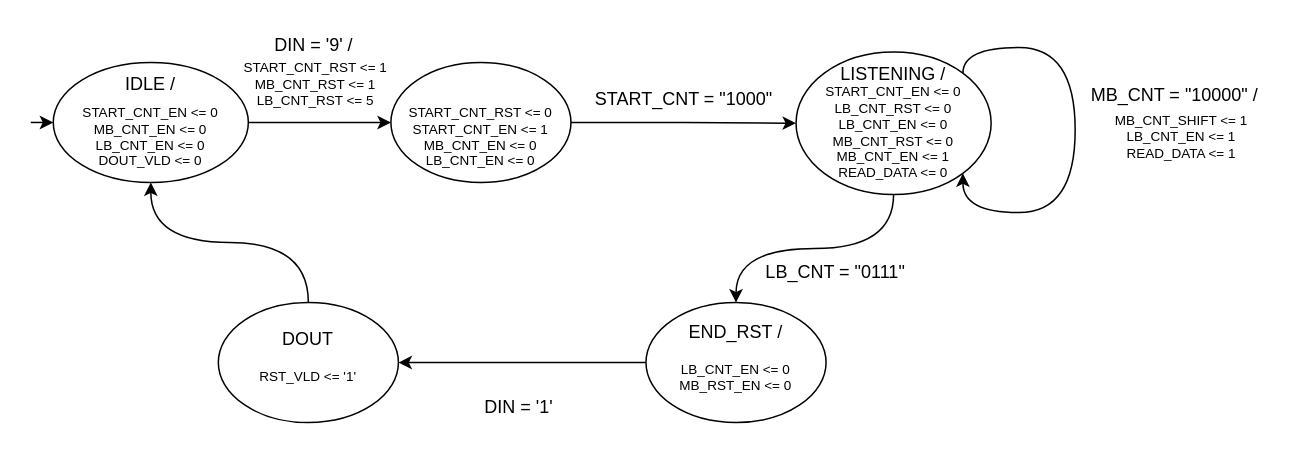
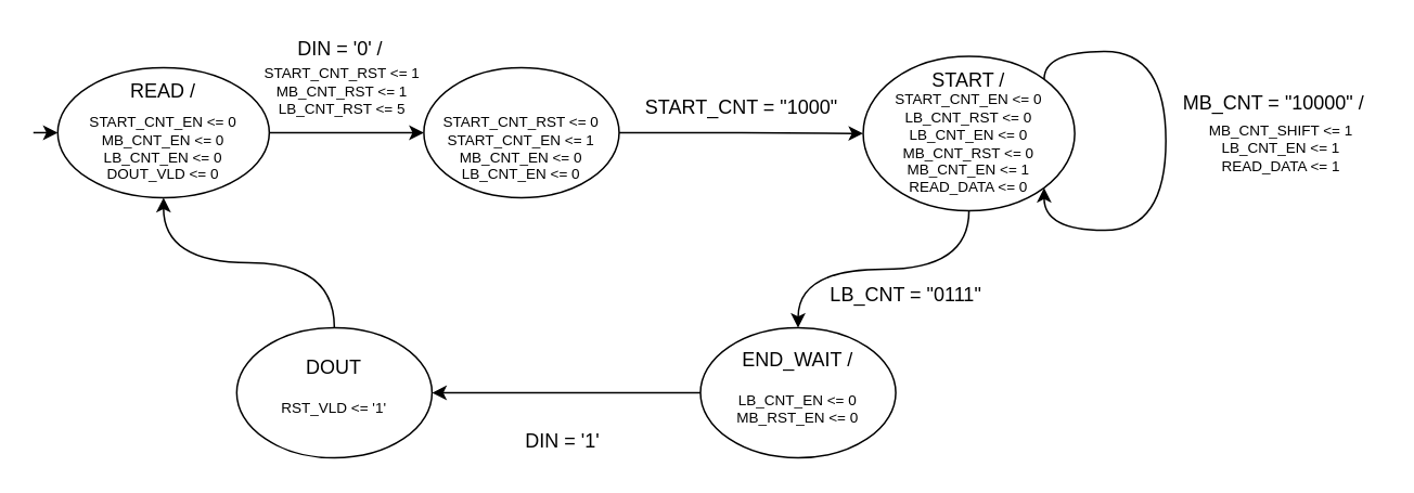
  <mxCell id="0" />
  <mxCell id="1" parent="0" />
  <mxCell id="2" style="edgeStyle=orthogonalEdgeStyle;rounded=0;orthogonalLoop=1;jettySize=auto;html=1;exitX=1;exitY=0.5;exitDx=0;exitDy=0;entryX=0;entryY=0.5;entryDx=0;entryDy=0;fontSize=9;" parent="1" source="4" target="8" edge="1"><mxGeometry relative="1" as="geometry" /></mxCell>
  <mxCell id="3" style="edgeStyle=orthogonalEdgeStyle;curved=1;rounded=0;orthogonalLoop=1;jettySize=auto;html=1;exitX=0;exitY=0.5;exitDx=0;exitDy=0;fontFamily=Helvetica;fontSize=12;fontColor=default;startArrow=classic;startFill=1;endArrow=none;endFill=0;" parent="1" source="4" edge="1"><mxGeometry relative="1" as="geometry"><mxPoint y="81.286" as="targetPoint" x="20" /></mxGeometry></mxCell>
  <mxCell id="4" value="" style="ellipse;whiteSpace=wrap;html=1;" parent="1" vertex="1"><mxGeometry x="35" y="41" width="130" height="80" as="geometry" /></mxCell>
- <mxCell id="5" value="IDLE /" style="text;html=1;strokeColor=none;fillColor=none;align=center;verticalAlign=middle;whiteSpace=wrap;rounded=0;" parent="1" vertex="1"><mxGeometry x="70" y="41" width="60" height="30" as="geometry" /></mxCell>
+ <mxCell id="5" value="READ /" style="text;html=1;strokeColor=none;fillColor=none;align=center;verticalAlign=middle;whiteSpace=wrap;rounded=0;" parent="1" vertex="1"><mxGeometry x="70" y="41" width="60" height="30" as="geometry" /></mxCell>
  <mxCell id="6" value="START_CNT_EN &amp;lt;= 0&lt;br&gt;MB_CNT_EN &amp;lt;= 0&lt;br&gt;LB_CNT_EN &amp;lt;= 0&lt;br&gt;DOUT_VLD &amp;lt;= 0" style="text;html=1;strokeColor=none;fillColor=none;align=center;verticalAlign=middle;whiteSpace=wrap;rounded=0;fontSize=9;" parent="1" vertex="1"><mxGeometry x="45" y="51" width="110" height="80" as="geometry" /></mxCell>
  <mxCell id="7" style="edgeStyle=orthogonalEdgeStyle;rounded=0;orthogonalLoop=1;jettySize=auto;html=1;exitX=1;exitY=0.5;exitDx=0;exitDy=0;entryX=0;entryY=0.5;entryDx=0;entryDy=0;fontSize=9;" parent="1" source="8" target="13" edge="1"><mxGeometry relative="1" as="geometry" /></mxCell>
  <mxCell id="8" value="" style="ellipse;whiteSpace=wrap;html=1;" parent="1" vertex="1"><mxGeometry x="260" y="41" width="120" height="80" as="geometry" /></mxCell>
  <mxCell id="9" value="START_CNT_RST &amp;lt;= 0&lt;br&gt;START_CNT_EN &amp;lt;= 1&lt;br&gt;MB_CNT_EN &amp;lt;= 0&lt;br&gt;LB_CNT_EN &amp;lt;= 0" style="text;html=1;strokeColor=none;fillColor=none;align=center;verticalAlign=middle;whiteSpace=wrap;rounded=0;fontSize=9;" parent="1" vertex="1"><mxGeometry x="265" y="71" width="110" height="40" as="geometry" /></mxCell>
- <mxCell id="10" value="DIN = '9' /&amp;nbsp;&lt;br&gt;" style="text;html=1;align=center;verticalAlign=middle;resizable=0;points=[];autosize=1;strokeColor=none;fillColor=none;fontSize=12;" parent="1" vertex="1"><mxGeometry x="175" y="20" width="70" height="20" as="geometry" /></mxCell>
+ <mxCell id="10" value="DIN = '0' /&amp;nbsp;&lt;br&gt;" style="text;html=1;align=center;verticalAlign=middle;resizable=0;points=[];autosize=1;strokeColor=none;fillColor=none;fontSize=12;" parent="1" vertex="1"><mxGeometry x="175" y="20" width="70" height="20" as="geometry" /></mxCell>
  <mxCell id="11" style="edgeStyle=orthogonalEdgeStyle;rounded=0;orthogonalLoop=1;jettySize=auto;html=1;exitX=1;exitY=0;exitDx=0;exitDy=0;entryX=1;entryY=1;entryDx=0;entryDy=0;fontSize=9;curved=1;" parent="1" source="13" target="13" edge="1"><mxGeometry relative="1" as="geometry"><Array as="points"><mxPoint x="641" y="31" /><mxPoint x="716" y="31" /><mxPoint x="716" y="141" /><mxPoint x="641" y="141" /></Array><mxPoint x="737.574" y="52.716" as="targetPoint" /></mxGeometry></mxCell>
  <mxCell id="12" style="edgeStyle=orthogonalEdgeStyle;curved=1;rounded=0;orthogonalLoop=1;jettySize=auto;html=1;exitX=0.5;exitY=1;exitDx=0;exitDy=0;entryX=0.5;entryY=0;entryDx=0;entryDy=0;fontFamily=Helvetica;fontSize=12;fontColor=default;" parent="1" source="13" target="18" edge="1"><mxGeometry relative="1" as="geometry" /></mxCell>
  <mxCell id="13" value="" style="ellipse;whiteSpace=wrap;html=1;" parent="1" vertex="1"><mxGeometry x="530" y="34" width="130" height="95" as="geometry" /></mxCell>
- <mxCell id="14" value="LISTENING /" style="text;html=1;strokeColor=none;fillColor=none;align=center;verticalAlign=middle;whiteSpace=wrap;rounded=0;" parent="1" vertex="1"><mxGeometry x="555" y="34" width="80" height="30" as="geometry" /></mxCell>
+ <mxCell id="14" value="START /" style="text;html=1;strokeColor=none;fillColor=none;align=center;verticalAlign=middle;whiteSpace=wrap;rounded=0;" parent="1" vertex="1"><mxGeometry x="555" y="34" width="80" height="30" as="geometry" /></mxCell>
  <mxCell id="15" value="START_CNT_EN &amp;lt;= 0&lt;br&gt;LB_CNT_RST &amp;lt;= 0&lt;br&gt;LB_CNT_EN &amp;lt;= 0&lt;br&gt;MB_CNT_RST &amp;lt;= 0&lt;br&gt;MB_CNT_EN &amp;lt;= 1&lt;br&gt;READ_DATA &amp;lt;= 0" style="text;html=1;strokeColor=none;fillColor=none;align=center;verticalAlign=middle;whiteSpace=wrap;rounded=0;fontSize=9;" parent="1" vertex="1"><mxGeometry x="540" y="53" width="110" height="70" as="geometry" /></mxCell>
  <mxCell id="16" value="MB_CNT = &quot;10000&quot; /" style="text;html=1;align=center;verticalAlign=middle;resizable=0;points=[];autosize=1;strokeColor=none;fillColor=none;fontSize=12;" parent="1" vertex="1"><mxGeometry x="717" y="53" width="130" height="20" as="geometry" /></mxCell>
  <mxCell id="17" style="edgeStyle=orthogonalEdgeStyle;curved=1;rounded=0;orthogonalLoop=1;jettySize=auto;html=1;exitX=0;exitY=0.5;exitDx=0;exitDy=0;entryX=1;entryY=0.5;entryDx=0;entryDy=0;fontFamily=Helvetica;fontSize=12;fontColor=default;" parent="1" source="18" target="21" edge="1"><mxGeometry relative="1" as="geometry" /></mxCell>
  <mxCell id="18" value="" style="ellipse;whiteSpace=wrap;html=1;" parent="1" vertex="1"><mxGeometry x="430" y="201" width="120" height="80" as="geometry" /></mxCell>
- <mxCell id="19" value="END_RST /" style="text;html=1;strokeColor=none;fillColor=none;align=center;verticalAlign=middle;whiteSpace=wrap;rounded=0;" parent="1" vertex="1"><mxGeometry x="450" y="206" width="80" height="30" as="geometry" /></mxCell>
+ <mxCell id="19" value="END_WAIT /" style="text;html=1;strokeColor=none;fillColor=none;align=center;verticalAlign=middle;whiteSpace=wrap;rounded=0;" parent="1" vertex="1"><mxGeometry x="450" y="206" width="80" height="30" as="geometry" /></mxCell>
  <mxCell id="20" style="edgeStyle=orthogonalEdgeStyle;curved=1;rounded=0;orthogonalLoop=1;jettySize=auto;html=1;exitX=0.5;exitY=0;exitDx=0;exitDy=0;entryX=0.5;entryY=1;entryDx=0;entryDy=0;fontFamily=Helvetica;fontSize=12;fontColor=default;" parent="1" source="21" target="4" edge="1"><mxGeometry relative="1" as="geometry" /></mxCell>
  <mxCell id="21" value="" style="ellipse;whiteSpace=wrap;html=1;" parent="1" vertex="1"><mxGeometry x="145" y="201" width="120" height="80" as="geometry" /></mxCell>
  <mxCell id="22" value="DOUT" style="text;html=1;strokeColor=none;fillColor=none;align=center;verticalAlign=middle;whiteSpace=wrap;rounded=0;" parent="1" vertex="1"><mxGeometry x="165" y="211" width="80" height="30" as="geometry" /></mxCell>
  <mxCell id="23" value="RST_VLD &amp;lt;= '1'" style="text;html=1;strokeColor=none;fillColor=none;align=center;verticalAlign=middle;whiteSpace=wrap;rounded=0;fontSize=9;" parent="1" vertex="1"><mxGeometry x="150" y="231" width="110" height="40" as="geometry" /></mxCell>
  <mxCell id="24" value="LB_CNT = &quot;0111&quot;" style="text;html=1;align=center;verticalAlign=middle;resizable=0;points=[];autosize=1;strokeColor=none;fillColor=none;fontSize=12;fontFamily=Helvetica;fontColor=default;" parent="1" vertex="1"><mxGeometry x="504" y="172" width="103" height="18" as="geometry" /></mxCell>
  <mxCell id="25" value="START_CNT = &quot;1000&quot;" style="text;html=1;align=center;verticalAlign=middle;resizable=0;points=[];autosize=1;strokeColor=none;fillColor=none;fontSize=12;fontFamily=Helvetica;fontColor=default;" parent="1" vertex="1"><mxGeometry x="390" y="56" width="130" height="20" as="geometry" /></mxCell>
  <mxCell id="26" value="DIN = '1'" style="text;html=1;align=center;verticalAlign=middle;resizable=0;points=[];autosize=1;strokeColor=none;fillColor=none;fontSize=12;fontFamily=Helvetica;fontColor=default;" parent="1" vertex="1"><mxGeometry x="315" y="261" width="60" height="20" as="geometry" /></mxCell>
  <mxCell id="27" value="START_CNT_RST &amp;lt;= 1&lt;br&gt;MB_CNT_RST &amp;lt;= 1&lt;br&gt;LB_CNT_RST &amp;lt;= 5" style="text;html=1;strokeColor=none;fillColor=none;align=center;verticalAlign=middle;whiteSpace=wrap;rounded=0;fontSize=9;" vertex="1" parent="1"><mxGeometry x="155" y="31" width="110" height="50" as="geometry" /></mxCell>
  <mxCell id="28" value="MB_CNT_SHIFT &amp;lt;= 1&lt;br&gt;LB_CNT_EN &amp;lt;= 1&lt;br&gt;READ_DATA &amp;lt;= 1" style="text;html=1;strokeColor=none;fillColor=none;align=center;verticalAlign=middle;whiteSpace=wrap;rounded=0;fontSize=9;" vertex="1" parent="1"><mxGeometry x="732" y="56" width="110" height="70" as="geometry" /></mxCell>
  <mxCell id="29" value="LB_CNT_EN &amp;lt;= 0&lt;br&gt;MB_RST_EN &amp;lt;= 0" style="text;html=1;strokeColor=none;fillColor=none;align=center;verticalAlign=middle;whiteSpace=wrap;rounded=0;fontSize=9;" vertex="1" parent="1"><mxGeometry x="435" y="231" width="110" height="40" as="geometry" /></mxCell>
